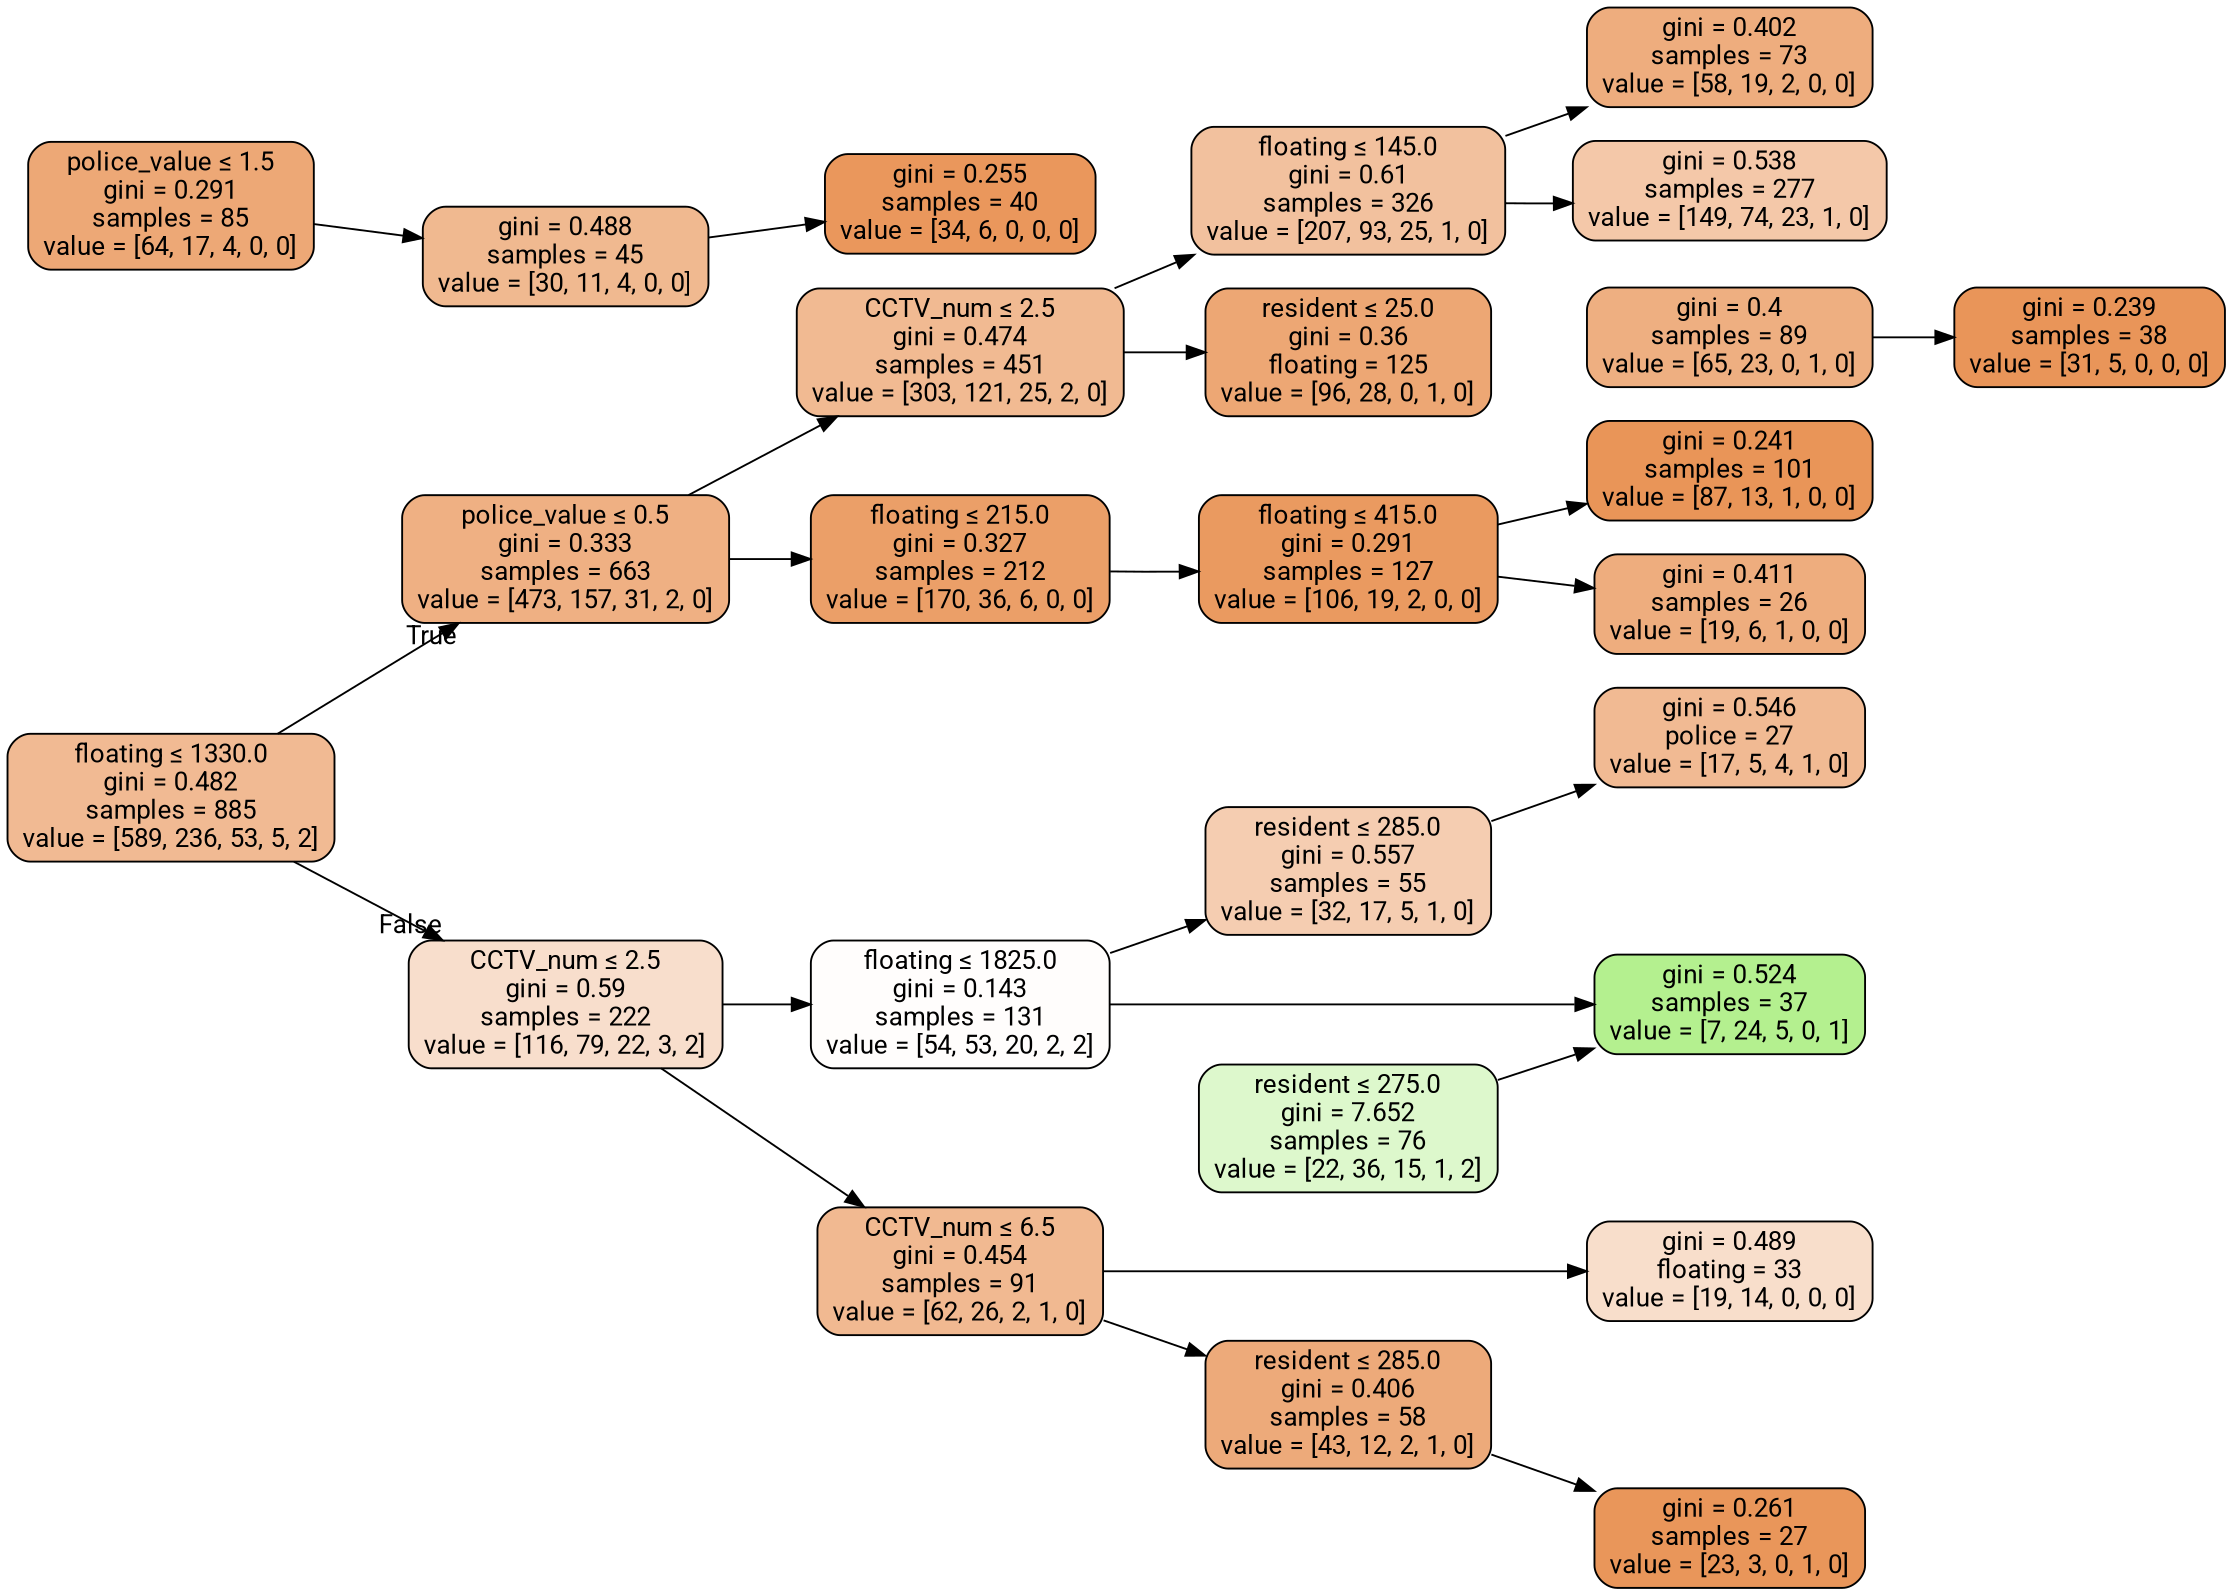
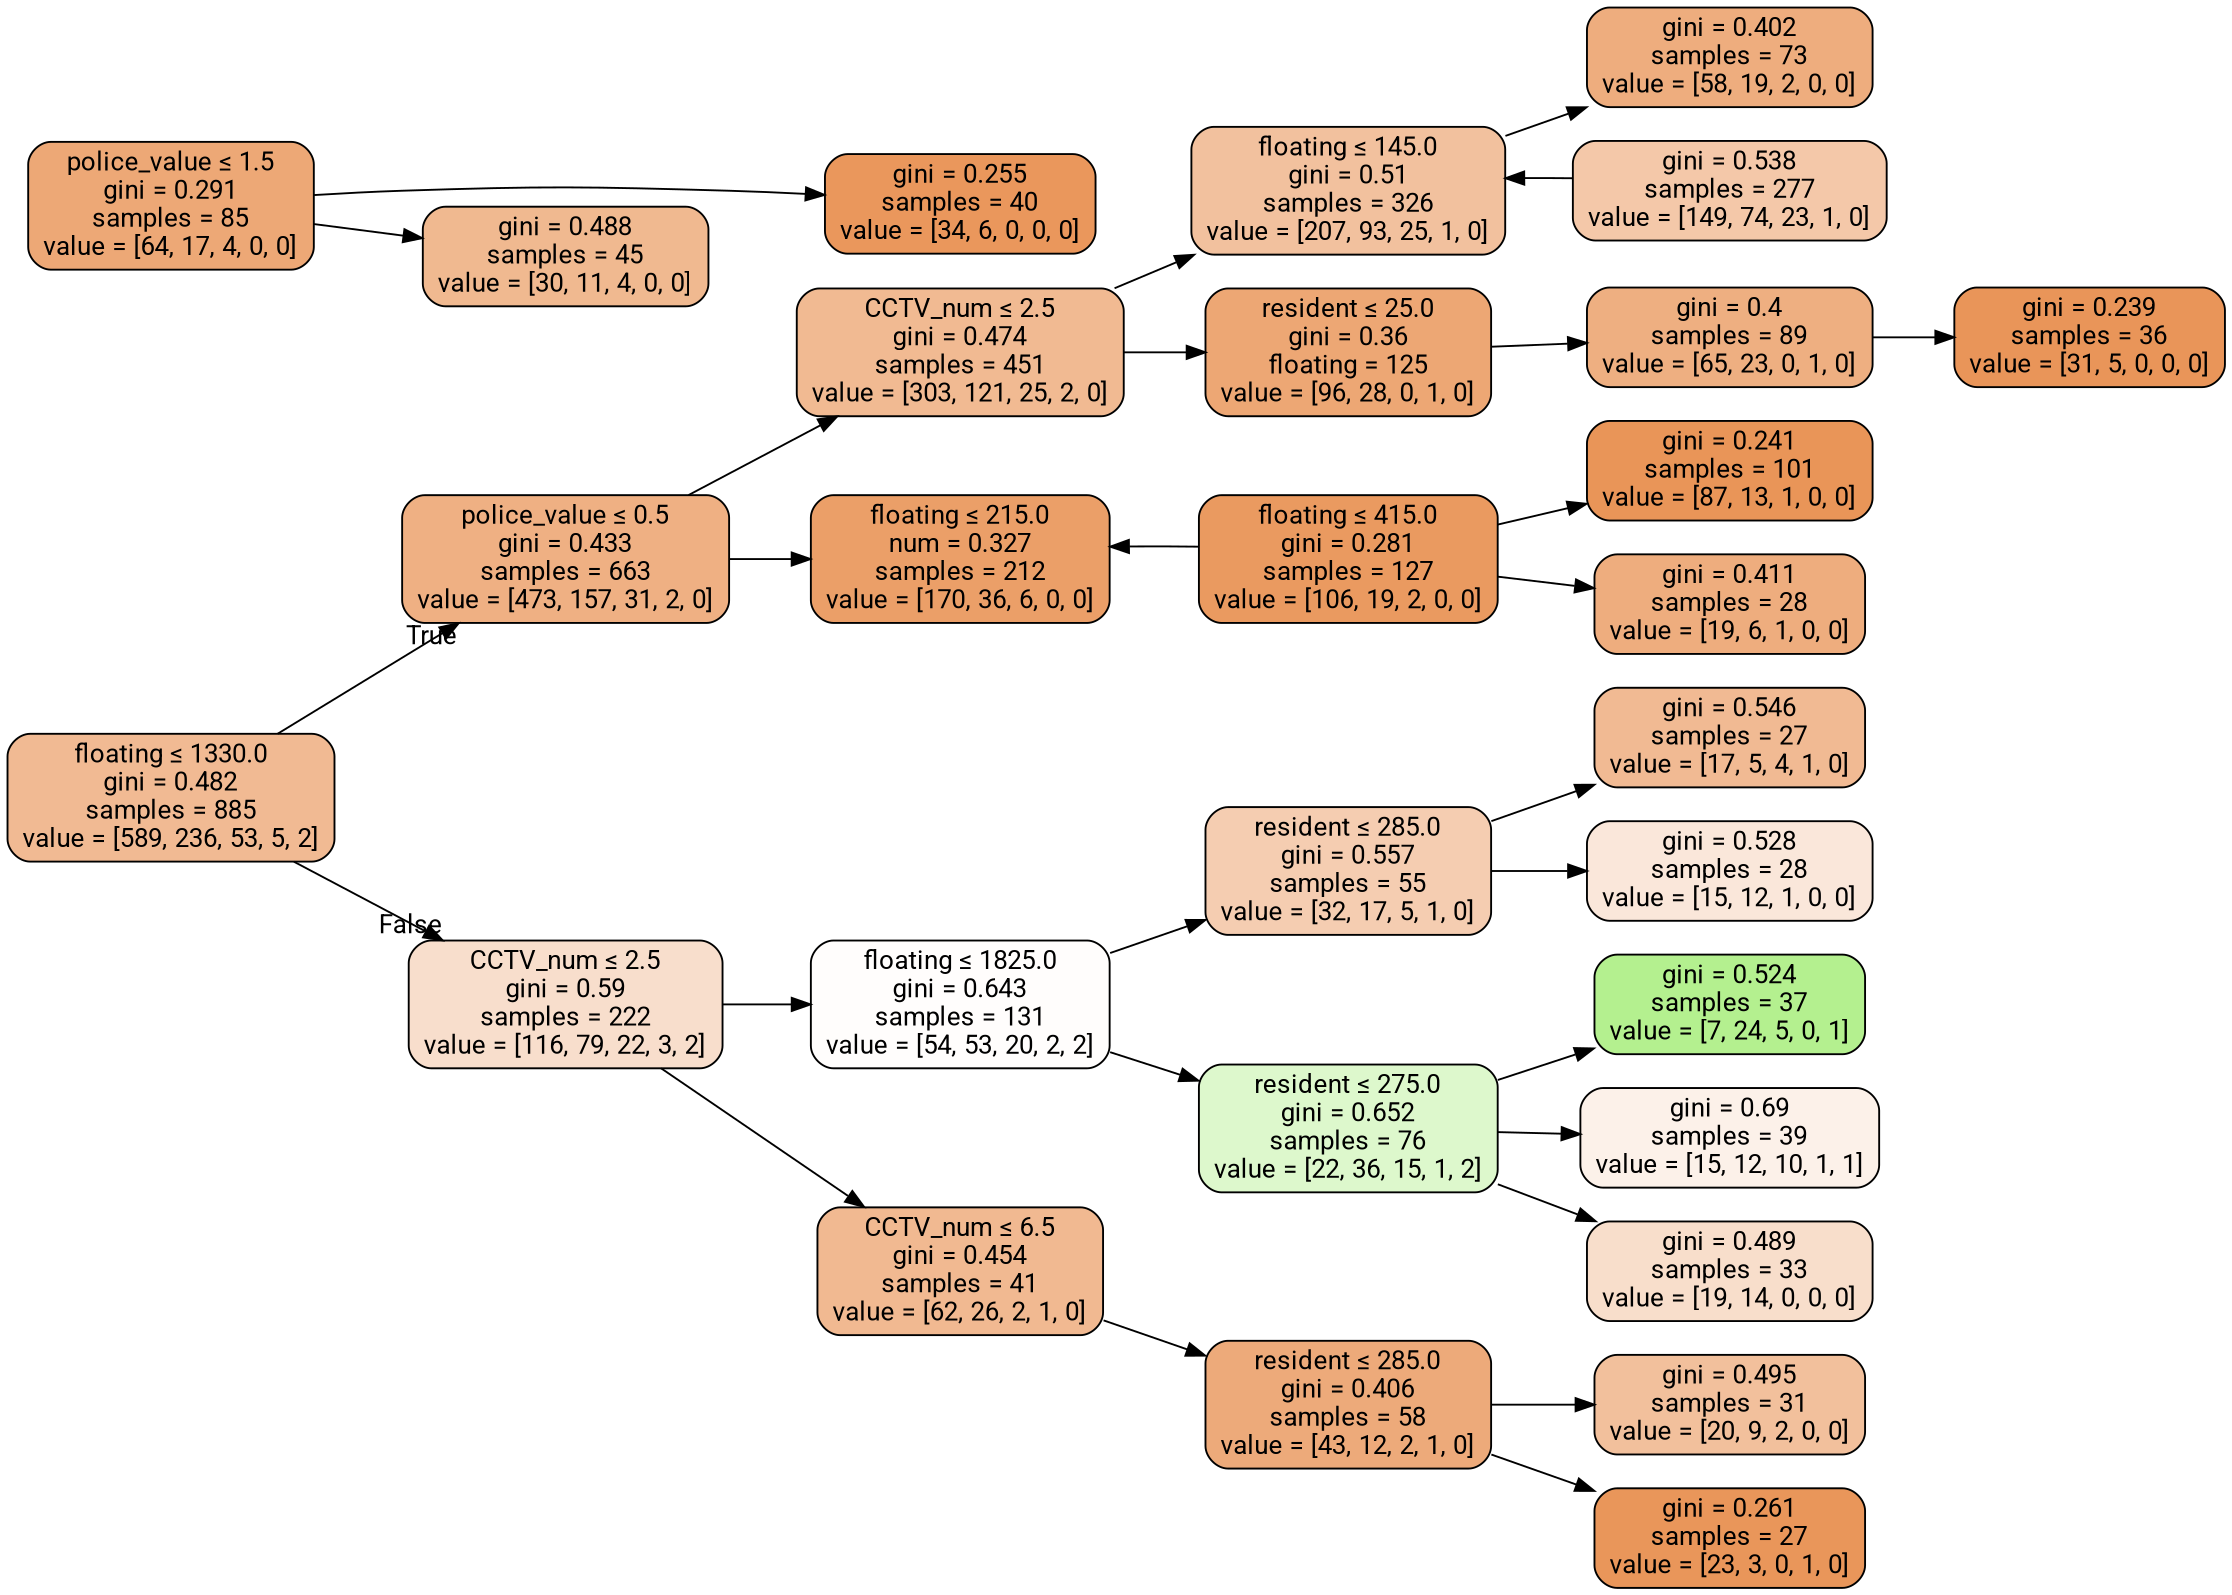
  digraph {
    fontname=Roboto
    rankdir=LR
    node [color=black fillcolor="#f1ba93" fontname=Roboto shape=box style="filled, rounded"]
    edge [fontname=Roboto]
    n1 [label=<floating &le; 1330.0<br/>gini = 0.482<br/>samples = 885<br/>value = [589, 236, 53, 5, 2]>]
-   n2 [fillcolor="#efb083" label=<police_value &le; 0.5<br/>gini = 0.333<br/>samples = 663<br/>value = [473, 157, 31, 2, 0]>]
+   n2 [fillcolor="#efb083" label=<police_value &le; 0.5<br/>gini = 0.433<br/>samples = 663<br/>value = [473, 157, 31, 2, 0]>]
    n3 [fillcolor="#f8decc" label=<CCTV_num &le; 2.5<br/>gini = 0.59<br/>samples = 222<br/>value = [116, 79, 22, 3, 2]>]
    n4 [fillcolor="#f1ba92" label=<CCTV_num &le; 2.5<br/>gini = 0.474<br/>samples = 451<br/>value = [303, 121, 25, 2, 0]>]
-   n5 [fillcolor="#eb9f68" label=<floating &le; 215.0<br/>gini = 0.327<br/>samples = 212<br/>value = [170, 36, 6, 0, 0]>]
-   n6 [fillcolor="#fffdfc" label=<floating &le; 1825.0<br/>gini = 0.143<br/>samples = 131<br/>value = [54, 53, 20, 2, 2]>]
-   n7 [fillcolor="#f1b991" label=<CCTV_num &le; 6.5<br/>gini = 0.454<br/>samples = 91<br/>value = [62, 26, 2, 1, 0]>]
-   n8 [fillcolor="#f2c19e" label=<floating &le; 145.0<br/>gini = 0.61<br/>samples = 326<br/>value = [207, 93, 25, 1, 0]>]
+   n5 [fillcolor="#eb9f68" label=<floating &le; 215.0<br/>num = 0.327<br/>samples = 212<br/>value = [170, 36, 6, 0, 0]>]
+   n6 [fillcolor="#fffdfc" label=<floating &le; 1825.0<br/>gini = 0.643<br/>samples = 131<br/>value = [54, 53, 20, 2, 2]>]
+   n7 [fillcolor="#f1b991" label=<CCTV_num &le; 6.5<br/>gini = 0.454<br/>samples = 41<br/>value = [62, 26, 2, 1, 0]>]
+   n8 [fillcolor="#f2c19e" label=<floating &le; 145.0<br/>gini = 0.51<br/>samples = 326<br/>value = [207, 93, 25, 1, 0]>]
    n9 [fillcolor="#eda774" label=<resident &le; 25.0<br/>gini = 0.36<br/>floating = 125<br/>value = [96, 28, 0, 1, 0]>]
-   n10 [fillcolor="#ea9a60" label=<floating &le; 415.0<br/>gini = 0.291<br/>samples = 127<br/>value = [106, 19, 2, 0, 0]>]
+   n10 [fillcolor="#ea9a60" label=<floating &le; 415.0<br/>gini = 0.281<br/>samples = 127<br/>value = [106, 19, 2, 0, 0]>]
    n11 [fillcolor="#eead7e" label=<gini = 0.402<br/>samples = 73<br/>value = [58, 19, 2, 0, 0]>]
    n12 [fillcolor="#f4c8a9" label=<gini = 0.538<br/>samples = 277<br/>value = [149, 74, 23, 1, 0]>]
    n13 [fillcolor="#eeaf81" label=<gini = 0.4<br/>samples = 89<br/>value = [65, 23, 0, 1, 0]>]
-   n14 [fillcolor="#e99559" label=<gini = 0.239<br/>samples = 38<br/>value = [31, 5, 0, 0, 0]>]
+   n14 [fillcolor="#e99559" label=<gini = 0.239<br/>samples = 36<br/>value = [31, 5, 0, 0, 0]>]
    n15 [fillcolor="#eda876" label=<police_value &le; 1.5<br/>gini = 0.291<br/>samples = 85<br/>value = [64, 17, 4, 0, 0]>]
    n16 [fillcolor="#ea975c" label=<gini = 0.255<br/>samples = 40<br/>value = [34, 6, 0, 0, 0]>]
    n17 [fillcolor="#f0b990" label=<gini = 0.488<br/>samples = 45<br/>value = [30, 11, 4, 0, 0]>]
    n18 [fillcolor="#e99558" label=<gini = 0.241<br/>samples = 101<br/>value = [87, 13, 1, 0, 0]>]
-   n19 [fillcolor="#eead7e" label=<gini = 0.411<br/>samples = 26<br/>value = [19, 6, 1, 0, 0]>]
-   n20 [fillcolor="#ddf8cc" label=<resident &le; 275.0<br/>gini = 7.652<br/>samples = 76<br/>value = [22, 36, 15, 1, 2]>]
+   n19 [fillcolor="#eead7e" label=<gini = 0.411<br/>samples = 28<br/>value = [19, 6, 1, 0, 0]>]
+   n20 [fillcolor="#ddf8cc" label=<resident &le; 275.0<br/>gini = 0.652<br/>samples = 76<br/>value = [22, 36, 15, 1, 2]>]
    n21 [fillcolor="#f5cdb1" label=<resident &le; 285.0<br/>gini = 0.557<br/>samples = 55<br/>value = [32, 17, 5, 1, 0]>]
    n22 [fillcolor="#edaa7a" label=<resident &le; 285.0<br/>gini = 0.406<br/>samples = 58<br/>value = [43, 12, 2, 1, 0]>]
-   n23 [fillcolor="#f8decb" label=<gini = 0.489<br/>floating = 33<br/>value = [19, 14, 0, 0, 0]>]
+   n23 [fillcolor="#f8decb" label=<gini = 0.489<br/>samples = 33<br/>value = [19, 14, 0, 0, 0]>]
    n24 [fillcolor="#b4f08f" label=<gini = 0.524<br/>samples = 37<br/>value = [7, 24, 5, 0, 1]>]
-   n26 [label=<gini = 0.546<br/>police = 27<br/>value = [17, 5, 4, 1, 0]>]
+   n25 [fillcolor="#fcf1e9" label=<gini = 0.69<br/>samples = 39<br/>value = [15, 12, 10, 1, 1]>]
+   n26 [label=<gini = 0.546<br/>samples = 27<br/>value = [17, 5, 4, 1, 0]>]
+   n27 [fillcolor="#fae7da" label=<gini = 0.528<br/>samples = 28<br/>value = [15, 12, 1, 0, 0]>]
    n28 [fillcolor="#e9965a" label=<gini = 0.261<br/>samples = 27<br/>value = [23, 3, 0, 1, 0]>]
+   n29 [fillcolor="#f2c09c" label=<gini = 0.495<br/>samples = 31<br/>value = [20, 9, 2, 0, 0]>]
    n1 -> n2 [headlabel=True labelangle=45 labeldistance=2.5]
    n1 -> n3 [headlabel=False labelangle=-45 labeldistance=2.5]
    n2 -> n4
    n2 -> n5
    n3 -> n6
    n3 -> n7
    n4 -> n8
    n4 -> n9
-   n5 -> n10
-   n6 -> n24
+   n10 -> n5
+   n6 -> n20
    n6 -> n21
    n7 -> n22
-   n7 -> n23
+   n20 -> n23
    n8 -> n11
-   n8 -> n12
+   n12 -> n8
+   n9 -> n13
    n10 -> n18
    n10 -> n19
    n13 -> n14
-   n17 -> n16
+   n15 -> n16
    n15 -> n17
    n20 -> n24
+   n20 -> n25
    n21 -> n26
+   n21 -> n27
    n22 -> n28
+   n22 -> n29
  }
